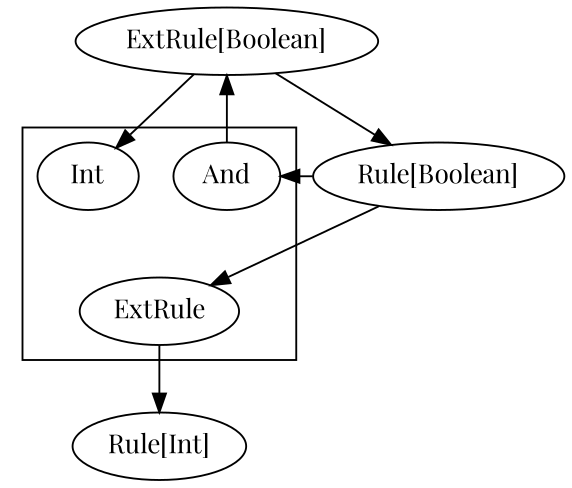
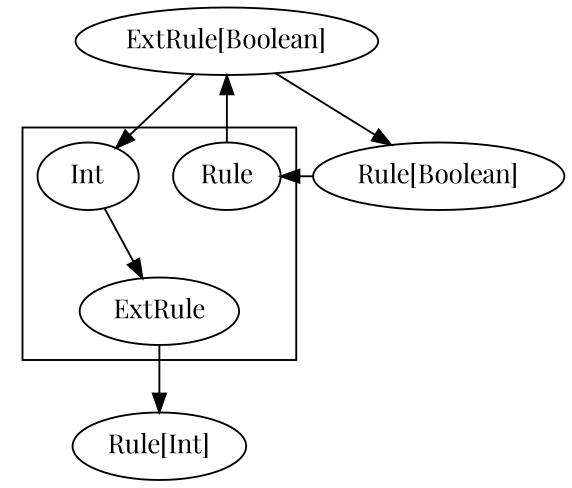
  digraph {
    fontname="Playfair Display"
    node [fontname="Playfair Display"]
    edge [fontname="Playfair Display"]
-   And
+   And [label=Rule]
    n2 [label=ExtRule]
    n3 [label=Int]
    n4 [label="ExtRule[Boolean]"]
    n5 [label="Rule[Int]"]
    n6 [label="Rule[Boolean]"]
    subgraph cluster_1 {
      And
      n2
      n3
    }
    And -> n4
    n2 -> n5
    n4 -> n3
    n4 -> n6
    n6 -> And
-   n6 -> n2
+   n3 -> n2
  }
